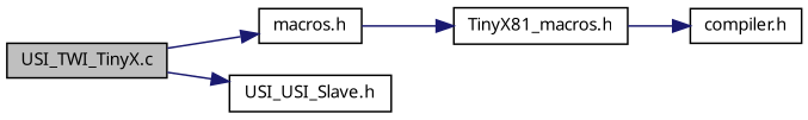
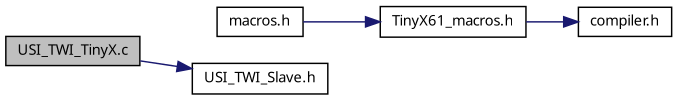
  digraph {
    rankdir=LR
    node [color=black fillcolor=white fontname="FreeSans.ttf" fontsize=10 shape=record style=filled]
    edge [color=midnightblue fontname="FreeSans.ttf" fontsize=10 labelfontname="FreeSans.ttf" labelfontsize=10 style=solid]
    n1 [fillcolor=grey75 fontcolor=black height=0.2 label="USI_TWI_TinyX.c" width=0.4]
    n2 [height=0.2 label="macros.h" width=0.4]
-   n3 [height=0.2 label="USI_USI_Slave.h" width=0.4]
-   n4 [height=0.2 label="TinyX81_macros.h" width=0.4]
+   n3 [height=0.2 label="USI_TWI_Slave.h" width=0.4]
+   n4 [height=0.2 label="TinyX61_macros.h" width=0.4]
    n5 [height=0.2 label="compiler.h" width=0.4]
-   n1 -> n2
    n1 -> n3
    n2 -> n4
    n4 -> n5
  }
